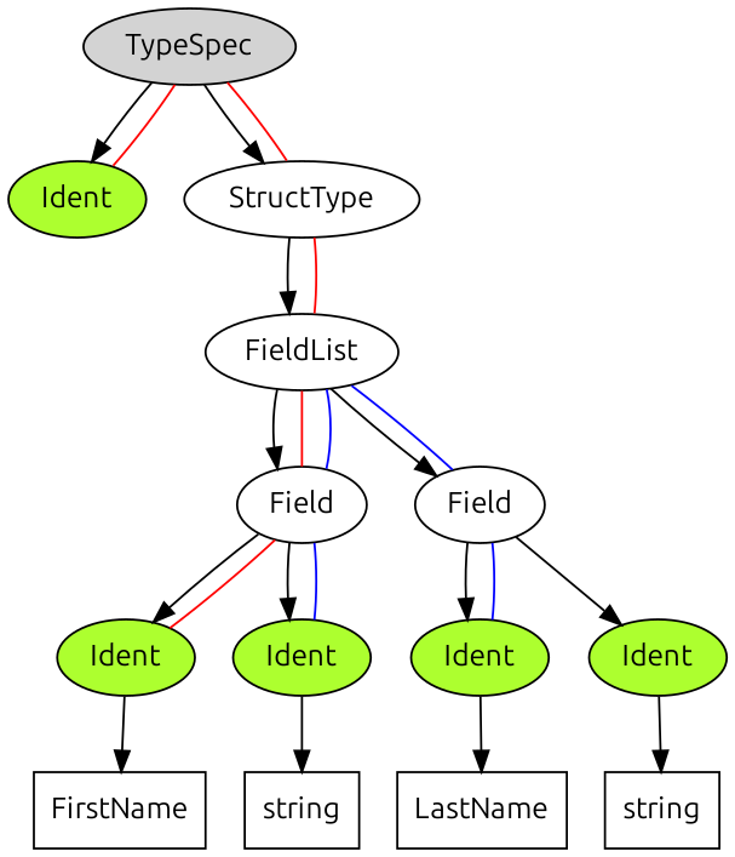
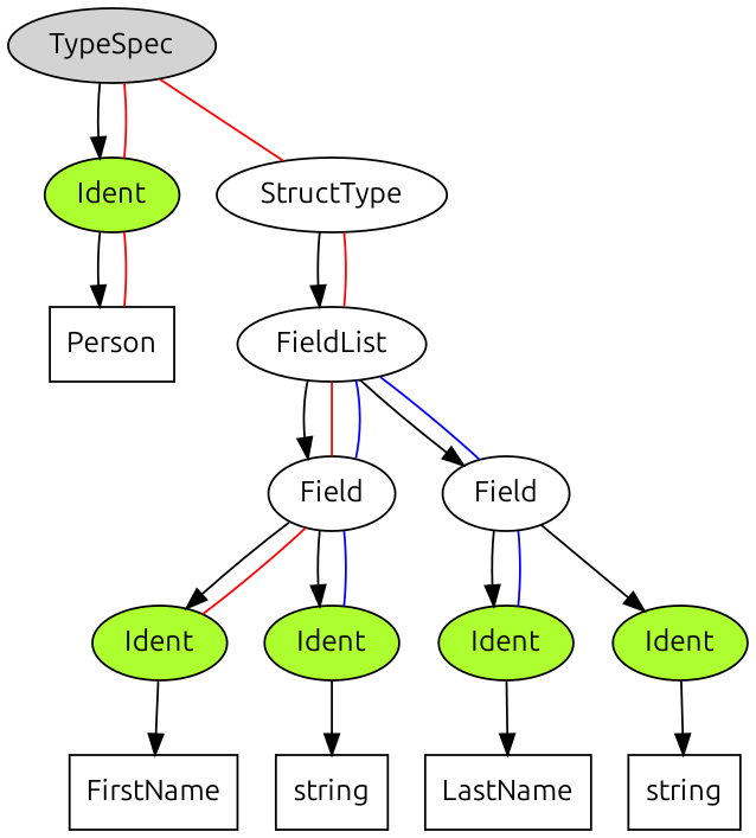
  digraph {
    fontname=Ubuntu
    node [fontname=Ubuntu]
    edge [fontname=Ubuntu]
    n1 [label=Field]
    n2 [fillcolor=greenyellow label=Ident style=filled]
    n3 [fillcolor=greenyellow label=Ident style=filled]
    n4 [label=Field]
    n5 [fillcolor=greenyellow label=Ident style=filled]
    n6 [fillcolor=greenyellow label=Ident style=filled]
+   Person [shape=box]
    Ident [fillcolor=greenyellow style=filled]
    FirstName [shape=box]
    LastName [shape=box]
    n11 [label=string shape=box]
    n12 [label=string shape=box]
    TypeSpec [style=filled]
    StructType
    FieldList
    n1 -> n2
    n1 -> n2 [color=red dir=none style=solid]
    n1 -> n3
    n1 -> n3 [color=blue dir=none style=solid]
    n2 -> FirstName
    n3 -> n11
    n4 -> n5
    n4 -> n5 [color=blue dir=none style=solid]
    n4 -> n6
    n5 -> LastName
    n6 -> n12
+   Person -> Ident [color=red dir=none style=solid]
+   Ident -> Person
    Ident -> TypeSpec [color=red dir=none style=solid]
    TypeSpec -> Ident
-   TypeSpec -> StructType
    TypeSpec -> StructType [color=red dir=none style=solid]
    StructType -> FieldList
    StructType -> FieldList [color=red dir=none style=solid]
    FieldList -> n1
    FieldList -> n1 [color=red dir=none style=solid]
    FieldList -> n1 [color=blue dir=none style=solid]
    FieldList -> n4
    FieldList -> n4 [color=blue dir=none style=solid]
  }
